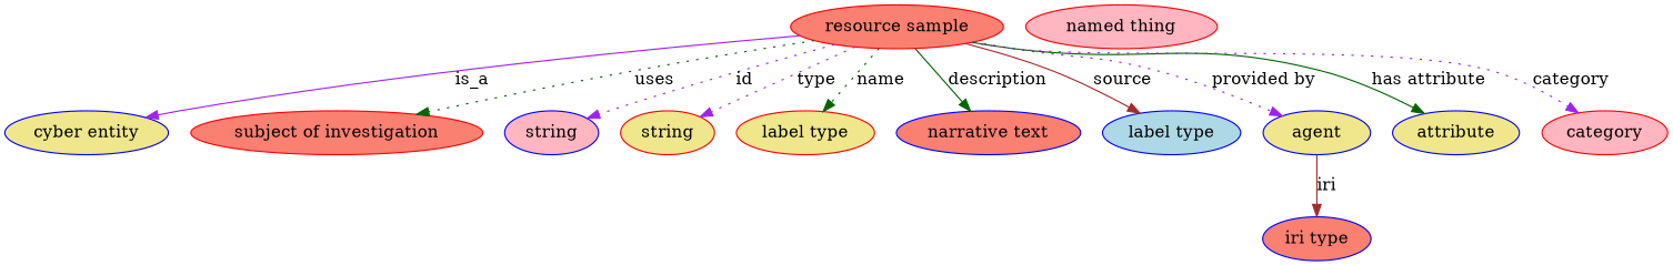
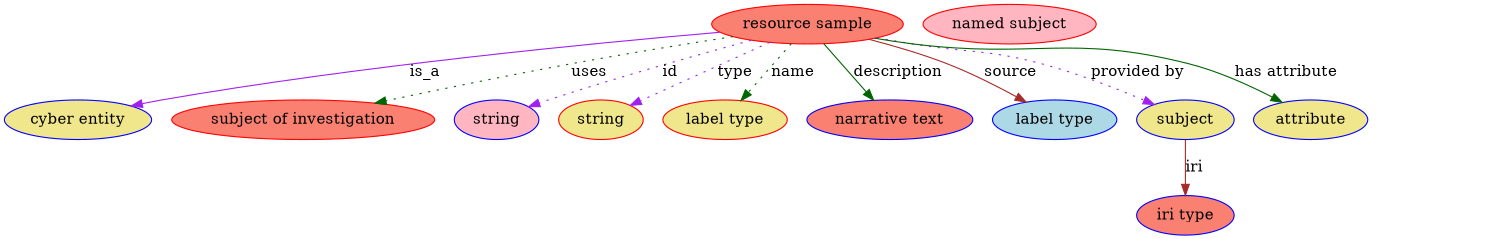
  digraph {
    node [color=blue fillcolor=khaki style=filled]
    edge [color=purple style=dotted]
    n1 [color=red fillcolor=salmon height=0.5 label="resource sample" width=2.4192]
    "cyber entity" [height=0.5 width=1.8596]
    "subject of investigation" [color=red fillcolor=salmon height=0.5 width=3.3219]
    n4 [fillcolor=lightpink height=0.5 label=string width=1.0652]
    n5 [color=red height=0.5 label=string width=1.0652]
    n6 [color=red height=0.5 label="label type" width=1.5707]
    n7 [fillcolor=salmon height=0.5 label="narrative text" width=2.0943]
    n8 [fillcolor=lightblue height=0.5 label="label type" width=1.5707]
-   n9 [height=0.5 label=agent width=1.0291]
+   n9 [height=0.5 label=subject width=1.0291]
    n10 [height=0.5 label=attribute width=1.4443]
-   category [color=red fillcolor=lightpink height=0.5 width=1.4263]
    n12 [fillcolor=salmon height=0.5 label="iri type" width=1.2277]
-   n13 [color=red fillcolor=lightpink height=0.5 label="named thing" width=1.9318]
+   n13 [color=red fillcolor=lightpink height=0.5 label="named subject" width=1.9318]
    n1 -> "cyber entity" [label=is_a style=solid]
    n1 -> "subject of investigation" [color=darkgreen label=uses]
    n1 -> n4 [label=id]
    n1 -> n5 [label=type]
    n1 -> n6 [color=darkgreen label=name]
    n1 -> n7 [color=darkgreen label=description style=solid]
    n1 -> n8 [color=brown label=source style=solid]
    n1 -> n9 [label="provided by"]
    n1 -> n10 [color=darkgreen label="has attribute" style=solid]
-   n1 -> category [label=category]
    n9 -> n12 [color=brown label=iri style=solid]
  }
